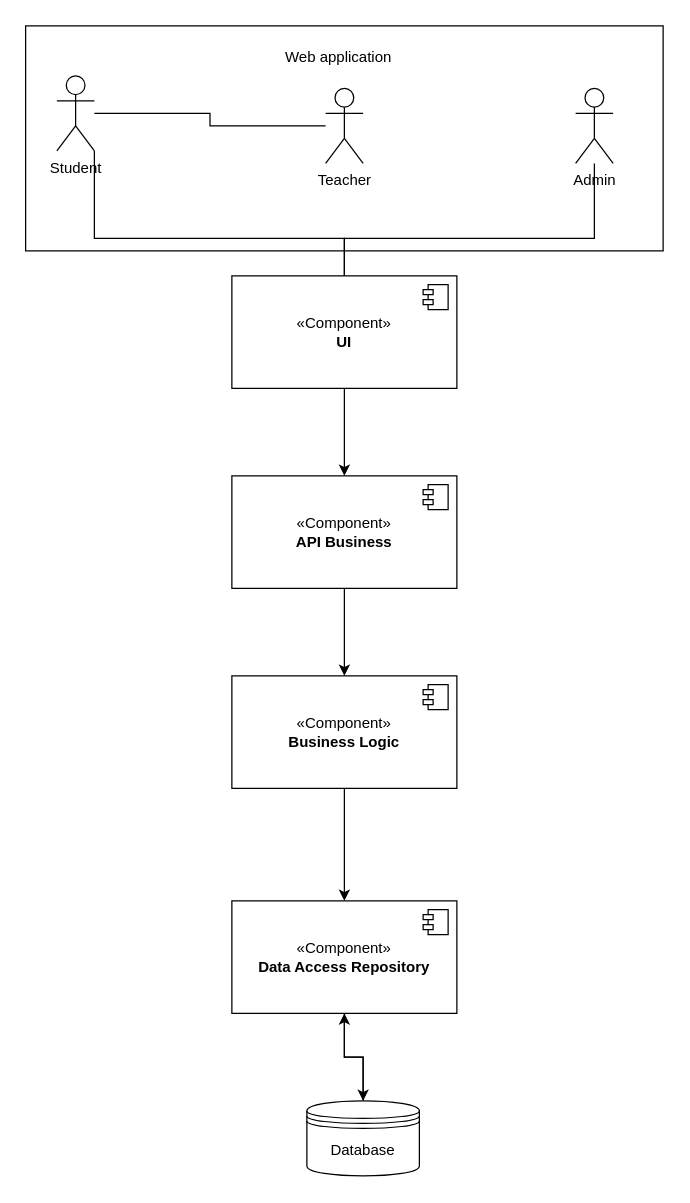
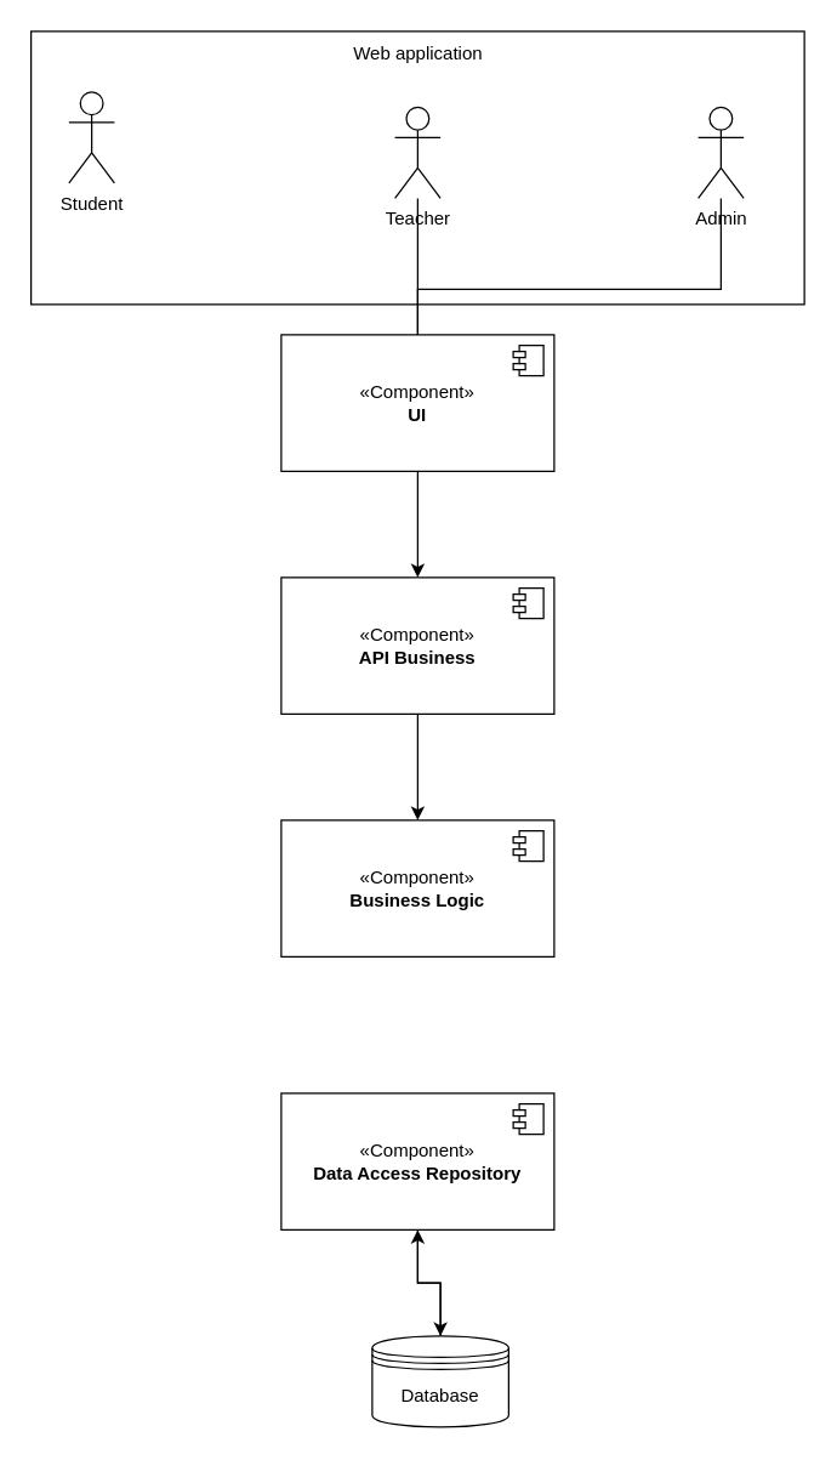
  <mxCell id="0" />
  <mxCell id="1" parent="0" />
  <mxCell id="2" value="" style="rounded=0;whiteSpace=wrap;html=1;fontStyle=1;" vertex="1" parent="1"><mxGeometry x="20" y="20" width="510" height="180" as="geometry" /></mxCell>
  <mxCell id="3" style="edgeStyle=orthogonalEdgeStyle;rounded=0;orthogonalLoop=1;jettySize=auto;html=1;entryX=0.5;entryY=0;entryDx=0;entryDy=0;" edge="1" parent="1" source="4"><mxGeometry relative="1" as="geometry"><mxPoint x="275" y="380" as="targetPoint" /></mxGeometry></mxCell>
  <mxCell id="4" value="«Component»&lt;br&gt;&lt;b&gt;UI&lt;/b&gt;" style="html=1;dropTarget=0;whiteSpace=wrap;" vertex="1" parent="1"><mxGeometry x="185" y="220" width="180" height="90" as="geometry" /></mxCell>
  <mxCell id="5" value="" style="shape=module;jettyWidth=8;jettyHeight=4;" vertex="1" parent="4"><mxGeometry x="1" width="20" height="20" relative="1" as="geometry"><mxPoint x="-27" y="7" as="offset" /></mxGeometry></mxCell>
- <mxCell id="6" style="edgeStyle=orthogonalEdgeStyle;rounded=0;orthogonalLoop=1;jettySize=auto;html=1;entryX=0.5;entryY=0;entryDx=0;entryDy=0;endArrow=none;endFill=0;" edge="1" parent="1" source="7" target="4"><mxGeometry relative="1" as="geometry"><Array as="points"><mxPoint x="75" y="190" /><mxPoint x="275" y="190" /></Array></mxGeometry></mxCell>
  <mxCell id="7" value="Student" style="shape=umlActor;verticalLabelPosition=bottom;verticalAlign=top;html=1;outlineConnect=0;" vertex="1" parent="1"><mxGeometry x="45" y="60" width="30" height="60" as="geometry" /></mxCell>
- <mxCell id="8" style="edgeStyle=orthogonalEdgeStyle;rounded=0;orthogonalLoop=1;jettySize=auto;html=1;endArrow=none;endFill=0;" edge="1" parent="1" source="9" target="7"><mxGeometry relative="1" as="geometry" /></mxCell>
+ <mxCell id="8" style="edgeStyle=orthogonalEdgeStyle;rounded=0;orthogonalLoop=1;jettySize=auto;html=1;endArrow=none;endFill=0;" edge="1" parent="1" source="9" target="4"><mxGeometry relative="1" as="geometry" /></mxCell>
  <mxCell id="9" value="Teacher" style="shape=umlActor;verticalLabelPosition=bottom;verticalAlign=top;html=1;outlineConnect=0;" vertex="1" parent="1"><mxGeometry x="260" y="70" width="30" height="60" as="geometry" /></mxCell>
  <mxCell id="10" style="edgeStyle=orthogonalEdgeStyle;rounded=0;orthogonalLoop=1;jettySize=auto;html=1;entryX=0.5;entryY=0;entryDx=0;entryDy=0;endArrow=none;endFill=0;" edge="1" parent="1" source="11" target="4"><mxGeometry relative="1" as="geometry"><Array as="points"><mxPoint x="475" y="190" /><mxPoint x="275" y="190" /></Array></mxGeometry></mxCell>
  <mxCell id="11" value="Admin" style="shape=umlActor;verticalLabelPosition=bottom;verticalAlign=top;html=1;outlineConnect=0;" vertex="1" parent="1"><mxGeometry x="460" y="70" width="30" height="60" as="geometry" /></mxCell>
- <mxCell id="12" style="edgeStyle=orthogonalEdgeStyle;rounded=0;orthogonalLoop=1;jettySize=auto;html=1;" edge="1" parent="1" source="13" target="16"><mxGeometry relative="1" as="geometry" /></mxCell>
  <mxCell id="13" value="«Component»&lt;br&gt;&lt;b&gt;Business Logic&lt;/b&gt;" style="html=1;dropTarget=0;whiteSpace=wrap;" vertex="1" parent="1"><mxGeometry x="185" y="540" width="180" height="90" as="geometry" /></mxCell>
  <mxCell id="14" value="" style="shape=module;jettyWidth=8;jettyHeight=4;" vertex="1" parent="13"><mxGeometry x="1" width="20" height="20" relative="1" as="geometry"><mxPoint x="-27" y="7" as="offset" /></mxGeometry></mxCell>
  <mxCell id="15" style="edgeStyle=orthogonalEdgeStyle;rounded=0;orthogonalLoop=1;jettySize=auto;html=1;entryX=0.5;entryY=0;entryDx=0;entryDy=0;" edge="1" parent="1" source="16" target="19"><mxGeometry relative="1" as="geometry" /></mxCell>
  <mxCell id="16" value="«Component»&lt;br&gt;&lt;b&gt;Data Access Repository&lt;/b&gt;" style="html=1;dropTarget=0;whiteSpace=wrap;" vertex="1" parent="1"><mxGeometry x="185" y="720" width="180" height="90" as="geometry" /></mxCell>
  <mxCell id="17" value="" style="shape=module;jettyWidth=8;jettyHeight=4;" vertex="1" parent="16"><mxGeometry x="1" width="20" height="20" relative="1" as="geometry"><mxPoint x="-27" y="7" as="offset" /></mxGeometry></mxCell>
  <mxCell id="18" style="edgeStyle=orthogonalEdgeStyle;rounded=0;orthogonalLoop=1;jettySize=auto;html=1;entryX=0.5;entryY=1;entryDx=0;entryDy=0;" edge="1" parent="1" source="19" target="16"><mxGeometry relative="1" as="geometry" /></mxCell>
  <mxCell id="19" value="Database" style="shape=datastore;whiteSpace=wrap;html=1;" vertex="1" parent="1"><mxGeometry x="245" y="880" width="90" height="60" as="geometry" /></mxCell>
  <mxCell id="20" style="edgeStyle=orthogonalEdgeStyle;rounded=0;orthogonalLoop=1;jettySize=auto;html=1;entryX=0.5;entryY=0;entryDx=0;entryDy=0;" edge="1" parent="1" source="21" target="13"><mxGeometry relative="1" as="geometry" /></mxCell>
  <mxCell id="21" value="«Component»&lt;br&gt;&lt;b&gt;API Business&lt;/b&gt;" style="html=1;dropTarget=0;whiteSpace=wrap;" vertex="1" parent="1"><mxGeometry x="185" y="380" width="180" height="90" as="geometry" /></mxCell>
  <mxCell id="22" value="" style="shape=module;jettyWidth=8;jettyHeight=4;" vertex="1" parent="21"><mxGeometry x="1" width="20" height="20" relative="1" as="geometry"><mxPoint x="-27" y="7" as="offset" /></mxGeometry></mxCell>
- <mxCell id="23" value="Web application" style="text;html=1;align=center;verticalAlign=middle;resizable=0;points=[];autosize=1;strokeColor=none;fillColor=none;" vertex="1" parent="1"><mxGeometry x="215" y="30" width="110" height="30" as="geometry" /></mxCell>
+ <mxCell id="23" value="Web application" style="text;html=1;align=center;verticalAlign=middle;resizable=0;points=[];autosize=1;strokeColor=none;fillColor=none;" vertex="1" parent="1"><mxGeometry x="220" y="20" width="110" height="30" as="geometry" /></mxCell>
